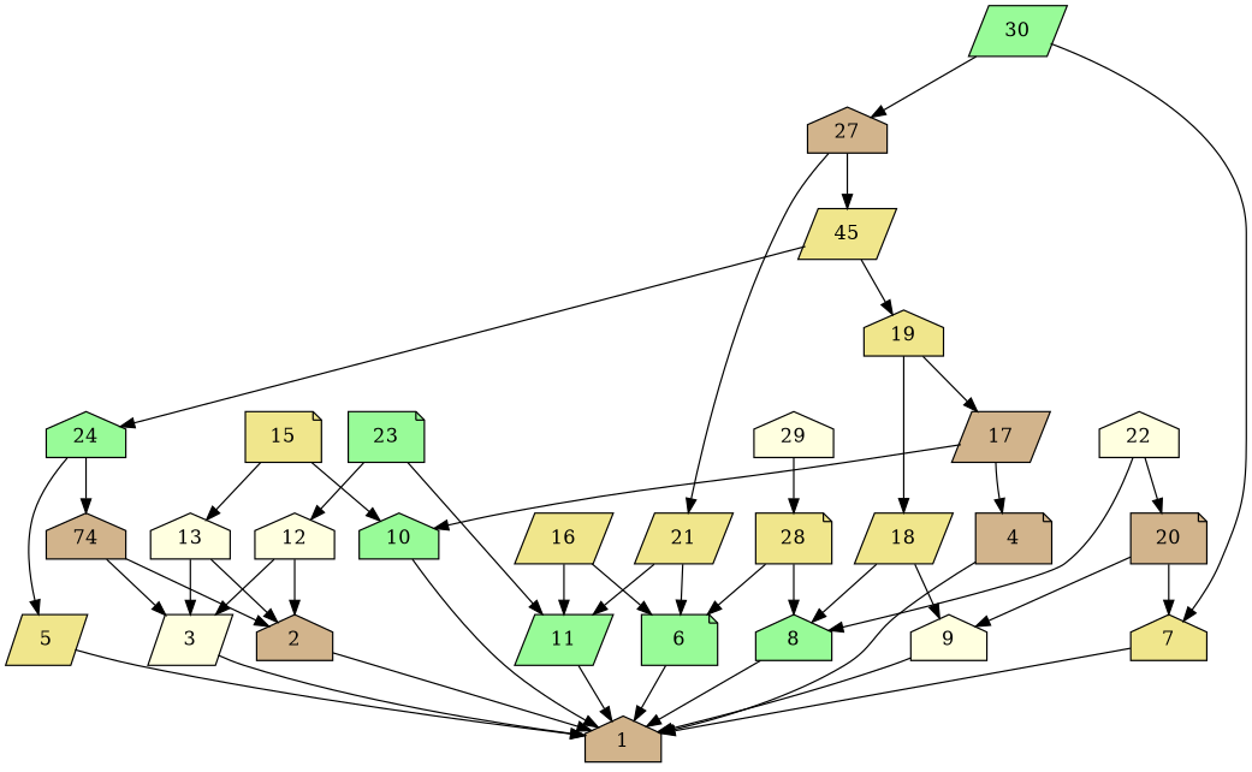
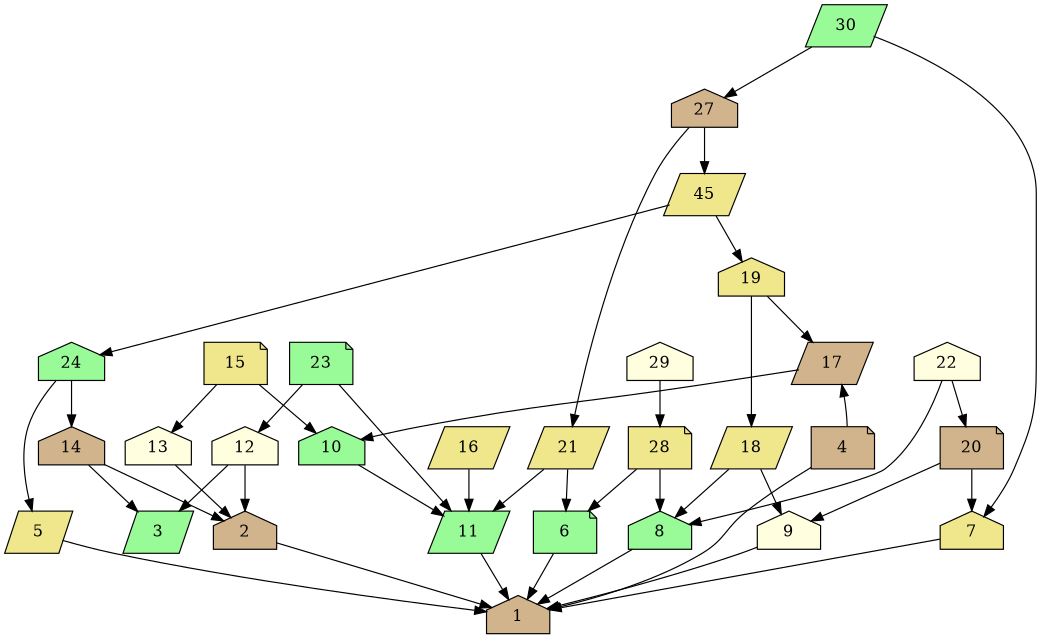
  digraph {
    node [fillcolor=khaki shape=house style=filled]
    30 [fillcolor=palegreen shape=parallelogram]
    27 [fillcolor=tan]
    7
    n4 [label=45 shape=parallelogram]
    21 [shape=parallelogram]
    1 [fillcolor=tan]
    24 [fillcolor=palegreen]
    19
    11 [fillcolor=palegreen shape=parallelogram]
    6 [fillcolor=palegreen shape=note]
-   14 [fillcolor=tan label=74]
+   14 [fillcolor=tan]
    5 [shape=parallelogram]
    18 [shape=parallelogram]
    17 [fillcolor=tan shape=parallelogram]
    2 [fillcolor=tan]
-   3 [fillcolor=lightyellow shape=parallelogram]
+   3 [fillcolor=palegreen shape=parallelogram]
    8 [fillcolor=palegreen]
    9 [fillcolor=lightyellow]
    10 [fillcolor=palegreen]
    4 [fillcolor=tan shape=note]
    22 [fillcolor=lightyellow]
    20 [fillcolor=tan shape=note]
    16 [shape=parallelogram]
    29 [fillcolor=lightyellow]
    28 [shape=note]
    23 [fillcolor=palegreen shape=note]
    12 [fillcolor=lightyellow]
    15 [shape=note]
    13 [fillcolor=lightyellow]
    30 -> 27
    30 -> 7
    27 -> n4
    27 -> 21
    7 -> 1
    n4 -> 24
    n4 -> 19
    21 -> 11
    21 -> 6
    24 -> 14
    24 -> 5
    19 -> 18
    19 -> 17
    11 -> 1
    6 -> 1
    14 -> 2
    14 -> 3
    5 -> 1
    18 -> 8
    18 -> 9
    17 -> 10
-   17 -> 4
+   4 -> 17
    2 -> 1
-   3 -> 1
    8 -> 1
    9 -> 1
-   10 -> 1
+   10 -> 11
    4 -> 1
    22 -> 8
    22 -> 20
    20 -> 7
    20 -> 9
    16 -> 11
-   16 -> 6
    29 -> 28
    28 -> 6
    28 -> 8
    23 -> 11
    23 -> 12
    12 -> 2
    12 -> 3
    15 -> 10
    15 -> 13
    13 -> 2
-   13 -> 3
  }
